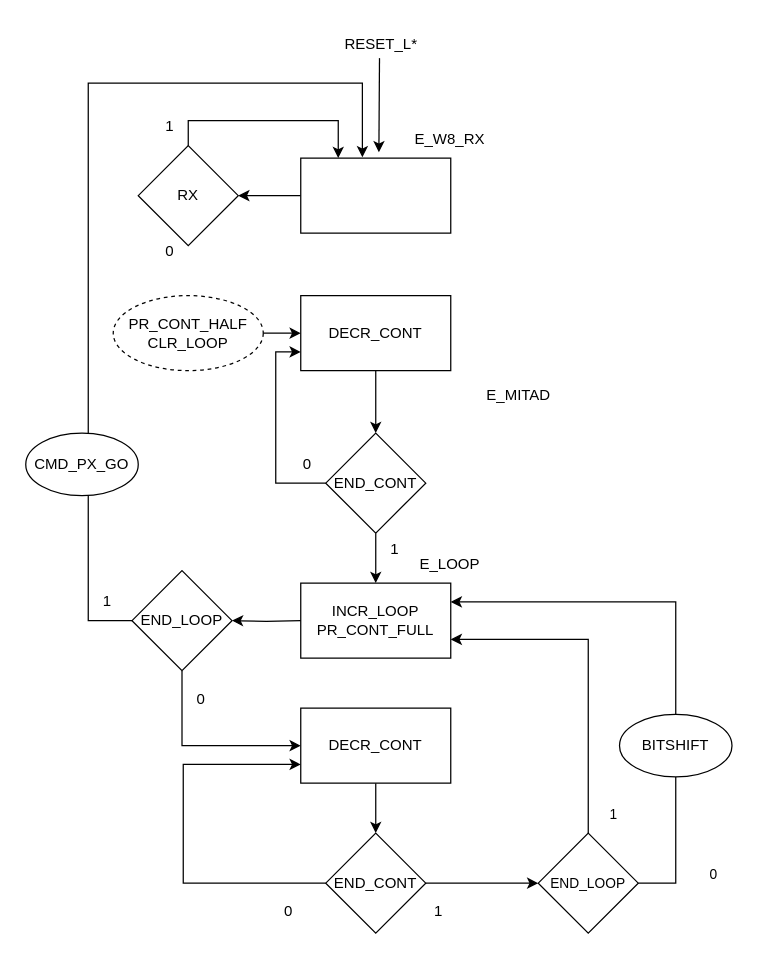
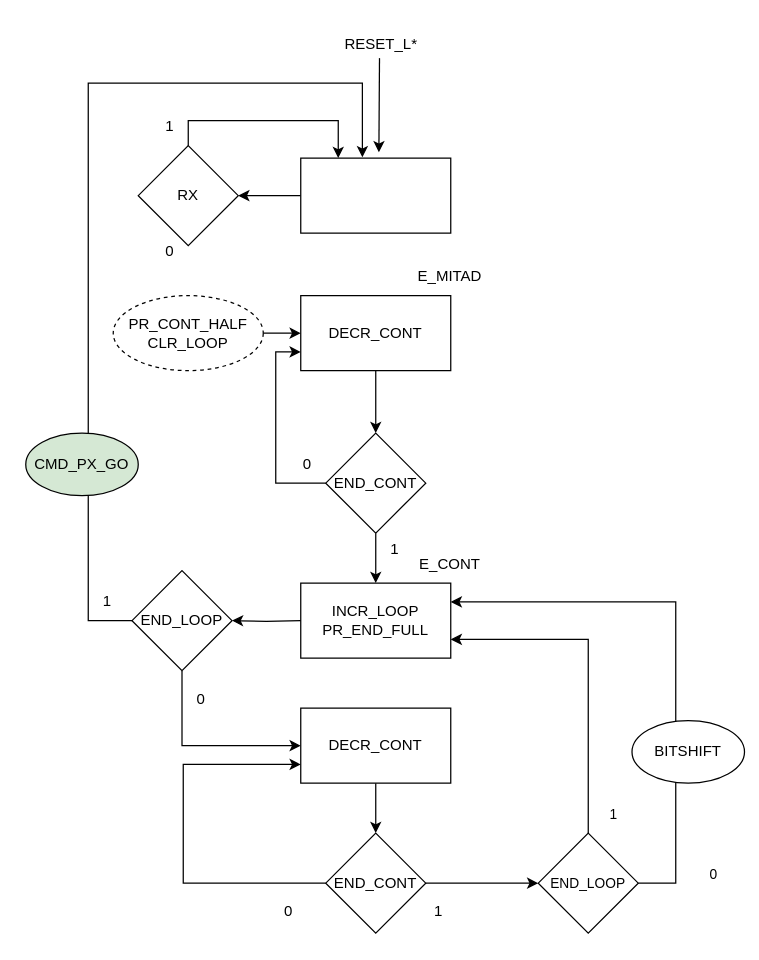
  <mxCell id="0" />
  <mxCell id="1" parent="0" />
  <mxCell id="2" style="edgeStyle=orthogonalEdgeStyle;rounded=0;orthogonalLoop=1;jettySize=auto;html=1;entryX=1;entryY=0.5;entryDx=0;entryDy=0;" parent="1" source="3" target="5" edge="1"><mxGeometry relative="1" as="geometry" /></mxCell>
  <mxCell id="3" value="" style="rounded=0;whiteSpace=wrap;html=1;" parent="1" vertex="1"><mxGeometry x="240" y="126" width="120" height="60" as="geometry" /></mxCell>
  <mxCell id="4" style="edgeStyle=orthogonalEdgeStyle;rounded=0;orthogonalLoop=1;jettySize=auto;html=1;entryX=0.25;entryY=0;entryDx=0;entryDy=0;" parent="1" source="5" target="3" edge="1"><mxGeometry relative="1" as="geometry"><Array as="points"><mxPoint x="150" y="96" /><mxPoint x="270" y="96" /></Array></mxGeometry></mxCell>
  <mxCell id="5" value="RX" style="rhombus;whiteSpace=wrap;html=1;" parent="1" vertex="1"><mxGeometry x="110" y="116" width="80" height="80" as="geometry" /></mxCell>
  <mxCell id="6" style="edgeStyle=orthogonalEdgeStyle;rounded=0;orthogonalLoop=1;jettySize=auto;html=1;entryX=0.5;entryY=0;entryDx=0;entryDy=0;" parent="1" source="7" target="16" edge="1"><mxGeometry relative="1" as="geometry" /></mxCell>
  <mxCell id="7" value="DECR_CONT" style="rounded=0;whiteSpace=wrap;html=1;" parent="1" vertex="1"><mxGeometry x="240" y="236" width="120" height="60" as="geometry" /></mxCell>
  <mxCell id="8" style="edgeStyle=orthogonalEdgeStyle;rounded=0;orthogonalLoop=1;jettySize=auto;html=1;entryX=0;entryY=0.5;entryDx=0;entryDy=0;" parent="1" source="9" target="7" edge="1"><mxGeometry relative="1" as="geometry" /></mxCell>
  <mxCell id="9" value="PR_CONT_HALF&lt;br&gt;CLR_LOOP" style="ellipse;whiteSpace=wrap;html=1;dashed=1;" parent="1" vertex="1"><mxGeometry x="90" y="236" width="120" height="60" as="geometry" /></mxCell>
  <mxCell id="10" value="0" style="text;html=1;align=center;verticalAlign=middle;resizable=0;points=[];autosize=1;strokeColor=none;fillColor=none;" parent="1" vertex="1"><mxGeometry x="120" y="186" width="30" height="30" as="geometry" /></mxCell>
  <mxCell id="11" value="1" style="text;html=1;align=center;verticalAlign=middle;resizable=0;points=[];autosize=1;strokeColor=none;fillColor=none;" parent="1" vertex="1"><mxGeometry x="120" y="86" width="30" height="30" as="geometry" /></mxCell>
- <mxCell id="12" value="E_MITAD" style="text;html=1;align=center;verticalAlign=middle;resizable=0;points=[];autosize=1;strokeColor=none;fillColor=none;" parent="1" vertex="1"><mxGeometry x="379" y="301" width="70" height="30" as="geometry" /></mxCell>
- <mxCell id="13" value="E_W8_RX" style="text;html=1;align=center;verticalAlign=middle;resizable=0;points=[];autosize=1;strokeColor=none;fillColor=none;" parent="1" vertex="1"><mxGeometry x="319" y="96" width="80" height="30" as="geometry" /></mxCell>
+ <mxCell id="12" value="E_MITAD" style="text;html=1;align=center;verticalAlign=middle;resizable=0;points=[];autosize=1;strokeColor=none;fillColor=none;" parent="1" vertex="1"><mxGeometry x="324" y="206" width="70" height="30" as="geometry" /></mxCell>
  <mxCell id="14" style="edgeStyle=orthogonalEdgeStyle;rounded=0;orthogonalLoop=1;jettySize=auto;html=1;entryX=0;entryY=0.75;entryDx=0;entryDy=0;" parent="1" source="16" target="7" edge="1"><mxGeometry relative="1" as="geometry"><Array as="points"><mxPoint x="220" y="386" /><mxPoint x="220" y="281" /></Array></mxGeometry></mxCell>
  <mxCell id="15" style="edgeStyle=orthogonalEdgeStyle;rounded=0;orthogonalLoop=1;jettySize=auto;html=1;entryX=0.5;entryY=0;entryDx=0;entryDy=0;" parent="1" source="16" target="17" edge="1"><mxGeometry relative="1" as="geometry" /></mxCell>
  <mxCell id="16" value="END_CONT" style="rhombus;whiteSpace=wrap;html=1;" parent="1" vertex="1"><mxGeometry x="260" y="346" width="80" height="80" as="geometry" /></mxCell>
- <mxCell id="17" value="INCR_LOOP&lt;br&gt;PR_CONT_FULL" style="whiteSpace=wrap;html=1;" parent="1" vertex="1"><mxGeometry x="240" y="466" width="120" height="60" as="geometry" /></mxCell>
+ <mxCell id="17" value="INCR_LOOP&lt;br&gt;PR_END_FULL" style="whiteSpace=wrap;html=1;" parent="1" vertex="1"><mxGeometry x="240" y="466" width="120" height="60" as="geometry" /></mxCell>
  <mxCell id="18" value="0" style="text;html=1;align=center;verticalAlign=middle;resizable=0;points=[];autosize=1;strokeColor=none;fillColor=none;" parent="1" vertex="1"><mxGeometry x="230" y="356" width="30" height="30" as="geometry" /></mxCell>
  <mxCell id="19" value="1" style="text;html=1;align=center;verticalAlign=middle;resizable=0;points=[];autosize=1;strokeColor=none;fillColor=none;" parent="1" vertex="1"><mxGeometry x="300" y="424" width="30" height="30" as="geometry" /></mxCell>
- <mxCell id="20" value="E_LOOP" style="text;html=1;align=center;verticalAlign=middle;resizable=0;points=[];autosize=1;strokeColor=none;fillColor=none;" parent="1" vertex="1"><mxGeometry x="324" y="436" width="70" height="30" as="geometry" /></mxCell>
+ <mxCell id="20" value="E_CONT" style="text;html=1;align=center;verticalAlign=middle;resizable=0;points=[];autosize=1;strokeColor=none;fillColor=none;" parent="1" vertex="1"><mxGeometry x="324" y="436" width="70" height="30" as="geometry" /></mxCell>
  <mxCell id="21" value="" style="edgeStyle=none;orthogonalLoop=1;jettySize=auto;html=1;rounded=0;entryX=0.521;entryY=-0.078;entryDx=0;entryDy=0;entryPerimeter=0;" parent="1" target="3" edge="1"><mxGeometry width="100" relative="1" as="geometry"><mxPoint x="303" y="46" as="sourcePoint" /><mxPoint x="410" y="46" as="targetPoint" /><Array as="points" /></mxGeometry></mxCell>
  <mxCell id="22" value="RESET_L*" style="text;html=1;align=center;verticalAlign=middle;resizable=0;points=[];autosize=1;strokeColor=none;fillColor=none;" parent="1" vertex="1"><mxGeometry x="264" y="20" width="80" height="30" as="geometry" /></mxCell>
  <mxCell id="23" style="edgeStyle=orthogonalEdgeStyle;rounded=0;orthogonalLoop=1;jettySize=auto;html=1;entryX=1;entryY=0.5;entryDx=0;entryDy=0;" parent="1" target="25" edge="1"><mxGeometry relative="1" as="geometry"><mxPoint x="190" y="496" as="targetPoint" /><mxPoint x="240" y="496" as="sourcePoint" /></mxGeometry></mxCell>
  <mxCell id="24" style="edgeStyle=orthogonalEdgeStyle;rounded=0;orthogonalLoop=1;jettySize=auto;html=1;entryX=0;entryY=0.5;entryDx=0;entryDy=0;" parent="1" source="25" target="30" edge="1"><mxGeometry relative="1" as="geometry"><Array as="points"><mxPoint x="145" y="596" /></Array></mxGeometry></mxCell>
  <mxCell id="25" value="END_LOOP" style="rhombus;whiteSpace=wrap;html=1;" parent="1" vertex="1"><mxGeometry x="105" y="456" width="80" height="80" as="geometry" /></mxCell>
  <mxCell id="26" style="edgeStyle=orthogonalEdgeStyle;rounded=0;orthogonalLoop=1;jettySize=auto;html=1;entryX=0.411;entryY=-0.01;entryDx=0;entryDy=0;entryPerimeter=0;" parent="1" source="25" target="3" edge="1"><mxGeometry relative="1" as="geometry"><Array as="points"><mxPoint x="70" y="496" /><mxPoint x="70" y="66" /><mxPoint x="289" y="66" /></Array></mxGeometry></mxCell>
- <mxCell id="27" value="CMD_PX_GO" style="ellipse;whiteSpace=wrap;html=1;" parent="1" vertex="1"><mxGeometry x="20" y="346" width="90" height="50" as="geometry" /></mxCell>
+ <mxCell id="27" value="CMD_PX_GO" style="ellipse;whiteSpace=wrap;html=1;fillColor=#d5e8d4;" parent="1" vertex="1"><mxGeometry x="20" y="346" width="90" height="50" as="geometry" /></mxCell>
  <mxCell id="28" value="1" style="text;html=1;align=center;verticalAlign=middle;resizable=0;points=[];autosize=1;strokeColor=none;fillColor=none;" parent="1" vertex="1"><mxGeometry x="70" y="466" width="30" height="30" as="geometry" /></mxCell>
  <mxCell id="29" style="edgeStyle=orthogonalEdgeStyle;rounded=0;orthogonalLoop=1;jettySize=auto;html=1;" parent="1" source="30" target="34" edge="1"><mxGeometry relative="1" as="geometry" /></mxCell>
  <mxCell id="30" value="DECR_CONT" style="whiteSpace=wrap;html=1;" parent="1" vertex="1"><mxGeometry x="240" y="566" width="120" height="60" as="geometry" /></mxCell>
  <mxCell id="31" value="0" style="text;html=1;align=center;verticalAlign=middle;resizable=0;points=[];autosize=1;strokeColor=none;fillColor=none;" parent="1" vertex="1"><mxGeometry x="145" y="544" width="30" height="30" as="geometry" /></mxCell>
  <mxCell id="32" style="edgeStyle=orthogonalEdgeStyle;rounded=0;orthogonalLoop=1;jettySize=auto;html=1;entryX=0;entryY=0.75;entryDx=0;entryDy=0;" parent="1" source="34" target="30" edge="1"><mxGeometry relative="1" as="geometry"><Array as="points"><mxPoint x="146" y="706" /><mxPoint x="146" y="611" /></Array></mxGeometry></mxCell>
  <mxCell id="33" style="edgeStyle=orthogonalEdgeStyle;shape=connector;rounded=0;orthogonalLoop=1;jettySize=auto;html=1;labelBackgroundColor=default;strokeColor=default;align=center;verticalAlign=middle;fontFamily=Helvetica;fontSize=11;fontColor=default;endArrow=classic;" parent="1" source="34" target="37" edge="1"><mxGeometry relative="1" as="geometry" /></mxCell>
  <mxCell id="34" value="END_CONT" style="rhombus;whiteSpace=wrap;html=1;" parent="1" vertex="1"><mxGeometry x="260" y="666" width="80" height="80" as="geometry" /></mxCell>
  <mxCell id="35" style="edgeStyle=orthogonalEdgeStyle;shape=connector;rounded=0;orthogonalLoop=1;jettySize=auto;html=1;entryX=1;entryY=0.75;entryDx=0;entryDy=0;labelBackgroundColor=default;strokeColor=default;align=center;verticalAlign=middle;fontFamily=Helvetica;fontSize=11;fontColor=default;endArrow=classic;" parent="1" source="37" target="17" edge="1"><mxGeometry relative="1" as="geometry"><Array as="points"><mxPoint x="470" y="511" /></Array></mxGeometry></mxCell>
  <mxCell id="36" style="edgeStyle=orthogonalEdgeStyle;shape=connector;rounded=0;orthogonalLoop=1;jettySize=auto;html=1;entryX=1;entryY=0.25;entryDx=0;entryDy=0;labelBackgroundColor=default;strokeColor=default;align=center;verticalAlign=middle;fontFamily=Helvetica;fontSize=11;fontColor=default;endArrow=classic;" parent="1" source="37" target="17" edge="1"><mxGeometry relative="1" as="geometry"><Array as="points"><mxPoint x="540" y="706" /><mxPoint x="540" y="481" /></Array></mxGeometry></mxCell>
  <mxCell id="37" value="END_LOOP" style="rhombus;whiteSpace=wrap;html=1;fontFamily=Helvetica;fontSize=11;fontColor=default;" parent="1" vertex="1"><mxGeometry x="430" y="666" width="80" height="80" as="geometry" /></mxCell>
  <mxCell id="38" value="0" style="text;html=1;align=center;verticalAlign=middle;resizable=0;points=[];autosize=1;strokeColor=none;fillColor=none;fontSize=11;fontFamily=Helvetica;fontColor=default;" parent="1" vertex="1"><mxGeometry x="555" y="684" width="30" height="30" as="geometry" /></mxCell>
  <mxCell id="39" value="1" style="text;html=1;align=center;verticalAlign=middle;resizable=0;points=[];autosize=1;strokeColor=none;fillColor=none;fontSize=11;fontFamily=Helvetica;fontColor=default;" parent="1" vertex="1"><mxGeometry x="475" y="636" width="30" height="30" as="geometry" /></mxCell>
- <mxCell id="40" value="BITSHIFT" style="ellipse;whiteSpace=wrap;html=1;" parent="1" vertex="1"><mxGeometry x="495" y="571" width="90" height="50" as="geometry" /></mxCell>
+ <mxCell id="40" value="BITSHIFT" style="ellipse;whiteSpace=wrap;html=1;" parent="1" vertex="1"><mxGeometry x="505" y="576" width="90" height="50" as="geometry" /></mxCell>
  <mxCell id="41" value="0" style="text;html=1;align=center;verticalAlign=middle;resizable=0;points=[];autosize=1;strokeColor=none;fillColor=none;" vertex="1" parent="1"><mxGeometry x="215" y="714" width="30" height="30" as="geometry" /></mxCell>
  <mxCell id="42" value="1" style="text;html=1;align=center;verticalAlign=middle;resizable=0;points=[];autosize=1;strokeColor=none;fillColor=none;" vertex="1" parent="1"><mxGeometry x="335" y="714" width="30" height="30" as="geometry" /></mxCell>
